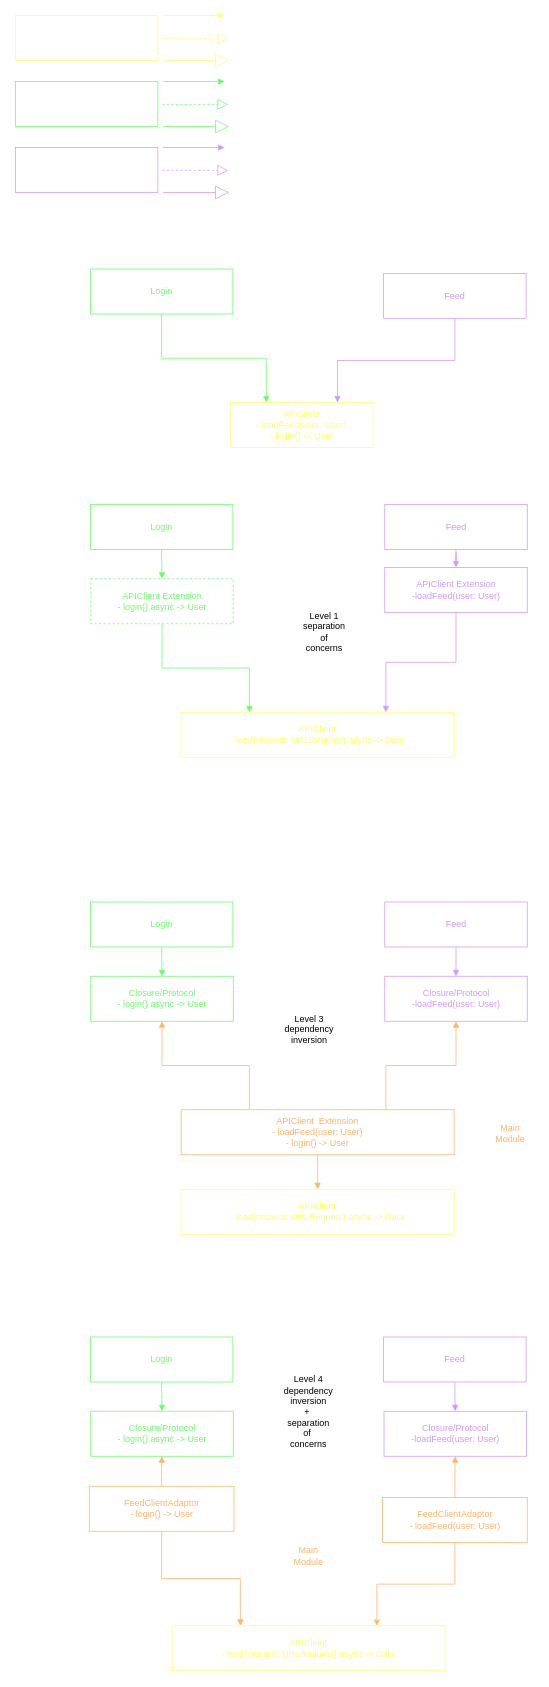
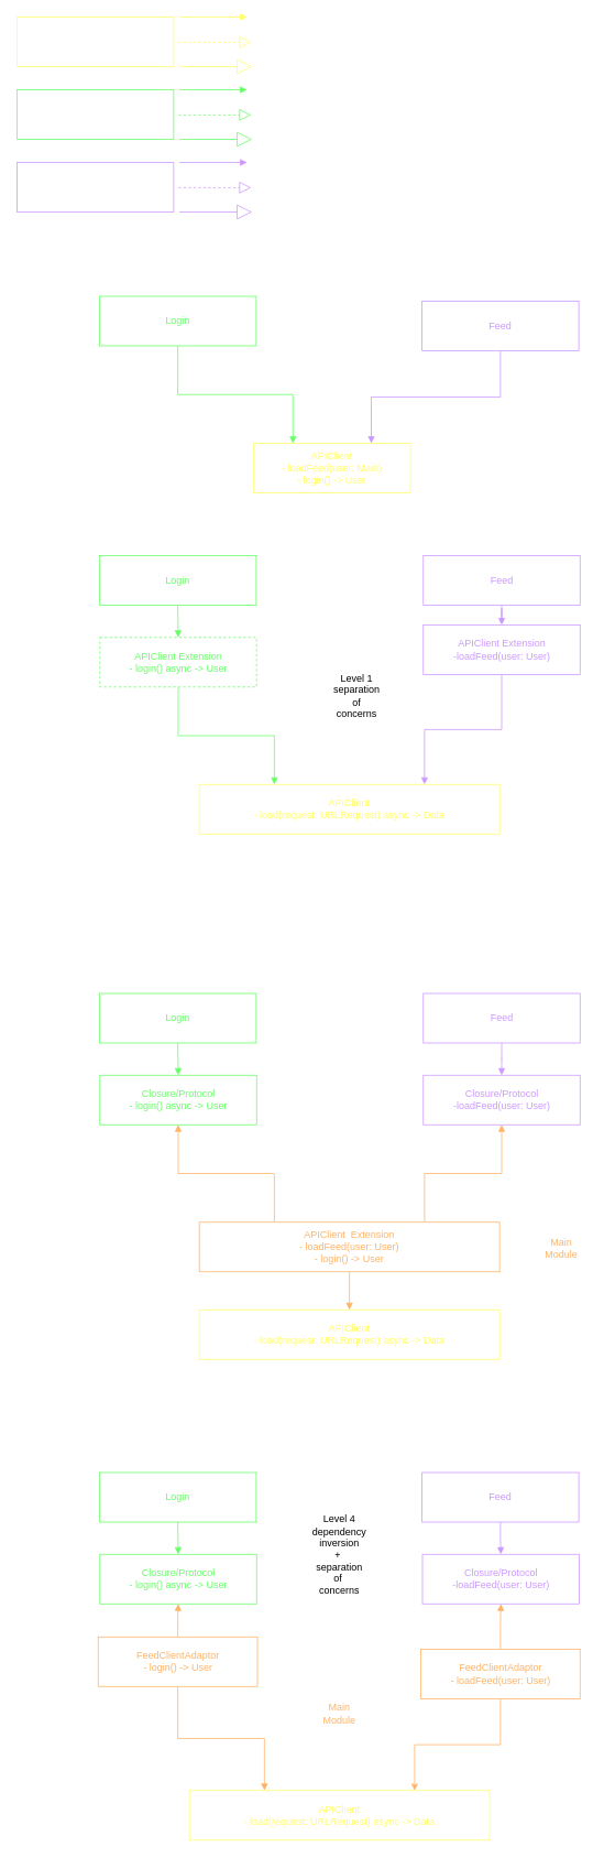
  <mxCell id="0" />
  <mxCell id="1" parent="0" />
  <mxCell id="2" value="" style="rounded=0;whiteSpace=wrap;html=1;strokeColor=#FFFF66;fontColor=#FFFF66;" parent="1" vertex="1"><mxGeometry x="20" y="20" width="190" height="60" as="geometry" /></mxCell>
  <mxCell id="3" value="" style="endArrow=block;dashed=1;endFill=0;endSize=12;html=1;rounded=0;strokeColor=#FFFF66;fontColor=#FF8000;" parent="1" edge="1"><mxGeometry width="160" relative="1" as="geometry"><mxPoint x="216" y="50.5" as="sourcePoint" /><mxPoint x="304" y="50.5" as="targetPoint" /></mxGeometry></mxCell>
  <mxCell id="4" value="" style="endArrow=block;endSize=16;endFill=0;html=1;rounded=0;strokeColor=#FFFF66;fontColor=#FF8000;" parent="1" edge="1"><mxGeometry width="160" relative="1" as="geometry"><mxPoint x="217" y="80" as="sourcePoint" /><mxPoint x="305" y="80" as="targetPoint" /></mxGeometry></mxCell>
  <mxCell id="5" value="" style="endArrow=block;endFill=1;html=1;edgeStyle=orthogonalEdgeStyle;align=left;verticalAlign=top;rounded=0;strokeColor=#FFFF66;fontColor=#FF8000;" parent="1" edge="1"><mxGeometry x="-1" relative="1" as="geometry"><mxPoint x="217" y="20" as="sourcePoint" /><mxPoint x="299" y="20" as="targetPoint" /></mxGeometry></mxCell>
  <mxCell id="6" value="" style="rounded=0;whiteSpace=wrap;html=1;strokeColor=#66FF66;fontColor=#66FF66;" parent="1" vertex="1"><mxGeometry x="20" y="108" width="190" height="60" as="geometry" /></mxCell>
  <mxCell id="7" value="" style="endArrow=block;dashed=1;endFill=0;endSize=12;html=1;rounded=0;strokeColor=#66FF66;fontColor=#FF8000;" parent="1" edge="1"><mxGeometry width="160" relative="1" as="geometry"><mxPoint x="216" y="138.5" as="sourcePoint" /><mxPoint x="304" y="138.5" as="targetPoint" /></mxGeometry></mxCell>
  <mxCell id="8" value="" style="endArrow=block;endSize=16;endFill=0;html=1;rounded=0;strokeColor=#66FF66;fontColor=#FF8000;" parent="1" edge="1"><mxGeometry width="160" relative="1" as="geometry"><mxPoint x="217" y="168" as="sourcePoint" /><mxPoint x="305" y="168" as="targetPoint" /></mxGeometry></mxCell>
  <mxCell id="9" value="" style="endArrow=block;endFill=1;html=1;edgeStyle=orthogonalEdgeStyle;align=left;verticalAlign=top;rounded=0;strokeColor=#66FF66;fontColor=#FF8000;" parent="1" edge="1"><mxGeometry x="-1" relative="1" as="geometry"><mxPoint x="217" y="108" as="sourcePoint" /><mxPoint x="299" y="108" as="targetPoint" /></mxGeometry></mxCell>
  <mxCell id="10" value="" style="rounded=0;whiteSpace=wrap;html=1;strokeColor=#CC99FF;fontColor=#CC99FF;" parent="1" vertex="1"><mxGeometry x="20" y="196" width="190" height="60" as="geometry" /></mxCell>
  <mxCell id="11" value="" style="endArrow=block;dashed=1;endFill=0;endSize=12;html=1;rounded=0;strokeColor=#CC99FF;fontColor=#FF8000;" parent="1" edge="1"><mxGeometry width="160" relative="1" as="geometry"><mxPoint x="216" y="226.5" as="sourcePoint" /><mxPoint x="304" y="226.5" as="targetPoint" /></mxGeometry></mxCell>
  <mxCell id="12" value="" style="endArrow=block;endSize=16;endFill=0;html=1;rounded=0;strokeColor=#CC99FF;fontColor=#FF8000;" parent="1" edge="1"><mxGeometry width="160" relative="1" as="geometry"><mxPoint x="217" y="256" as="sourcePoint" /><mxPoint x="305" y="256" as="targetPoint" /></mxGeometry></mxCell>
  <mxCell id="13" value="" style="endArrow=block;endFill=1;html=1;edgeStyle=orthogonalEdgeStyle;align=left;verticalAlign=top;rounded=0;strokeColor=#CC99FF;fontColor=#FF8000;" parent="1" edge="1"><mxGeometry x="-1" relative="1" as="geometry"><mxPoint x="217" y="196" as="sourcePoint" /><mxPoint x="299" y="196" as="targetPoint" /></mxGeometry></mxCell>
  <mxCell id="14" style="edgeStyle=orthogonalEdgeStyle;rounded=0;orthogonalLoop=1;jettySize=auto;html=1;exitX=0.5;exitY=1;exitDx=0;exitDy=0;entryX=0.75;entryY=0;entryDx=0;entryDy=0;endArrow=block;align=left;verticalAlign=top;strokeColor=#CC99FF;fontColor=#FF8000;endFill=1;" edge="1" parent="1" source="15" target="18"><mxGeometry relative="1" as="geometry" /></mxCell>
  <mxCell id="15" value="Feed" style="rounded=0;whiteSpace=wrap;html=1;strokeColor=#CC99FF;fontColor=#CC99FF;" vertex="1" parent="1"><mxGeometry x="511" y="364" width="190" height="60" as="geometry" /></mxCell>
  <mxCell id="16" style="edgeStyle=orthogonalEdgeStyle;rounded=0;orthogonalLoop=1;jettySize=auto;html=1;entryX=0.25;entryY=0;entryDx=0;entryDy=0;endArrow=block;align=left;verticalAlign=top;strokeColor=#66FF66;fontColor=#FF8000;endFill=1;" edge="1" parent="1" source="17" target="18"><mxGeometry relative="1" as="geometry" /></mxCell>
  <mxCell id="17" value="Login" style="rounded=0;whiteSpace=wrap;html=1;strokeColor=#66FF66;fontColor=#66FF66;" vertex="1" parent="1"><mxGeometry x="120" y="358" width="190" height="60" as="geometry" /></mxCell>
- <mxCell id="18" value="APIClient&lt;br&gt;- loadFeed(user: User)&lt;br&gt;- login() -&amp;gt; User" style="rounded=0;whiteSpace=wrap;html=1;strokeColor=#FFFF66;fontColor=#FFFF66;" vertex="1" parent="1"><mxGeometry x="307" y="536" width="190" height="60" as="geometry" /></mxCell>
+ <mxCell id="18" value="APIClient&lt;br&gt;- loadFeed(user: Main)&lt;br&gt;- login() -&amp;gt; User" style="rounded=0;whiteSpace=wrap;html=1;strokeColor=#FFFF66;fontColor=#FFFF66;" vertex="1" parent="1"><mxGeometry x="307" y="536" width="190" height="60" as="geometry" /></mxCell>
  <mxCell id="19" style="edgeStyle=orthogonalEdgeStyle;rounded=0;orthogonalLoop=1;jettySize=auto;html=1;exitX=0.5;exitY=1;exitDx=0;exitDy=0;entryX=0.75;entryY=0;entryDx=0;entryDy=0;endArrow=block;align=left;verticalAlign=top;strokeColor=#CC99FF;fontColor=#FF8000;endFill=1;" edge="1" parent="1" source="20" target="23"><mxGeometry relative="1" as="geometry" /></mxCell>
  <mxCell id="20" value="APIClient Extension&lt;br&gt;-loadFeed(user: User)" style="rounded=0;whiteSpace=wrap;html=1;strokeColor=#CC99FF;fontColor=#CC99FF;" vertex="1" parent="1"><mxGeometry x="512.5" y="756" width="190" height="60" as="geometry" /></mxCell>
  <mxCell id="21" style="edgeStyle=orthogonalEdgeStyle;rounded=0;orthogonalLoop=1;jettySize=auto;html=1;entryX=0.25;entryY=0;entryDx=0;entryDy=0;endArrow=block;align=left;verticalAlign=top;strokeColor=#66FF66;fontColor=#FF8000;endFill=1;" edge="1" parent="1" source="22" target="23"><mxGeometry relative="1" as="geometry" /></mxCell>
  <mxCell id="22" value="APIClient Extension&lt;br&gt;- login() async -&amp;gt; User" style="rounded=0;whiteSpace=wrap;html=1;strokeColor=#66FF66;fontColor=#66FF66;dashed=1;" vertex="1" parent="1"><mxGeometry x="120.5" y="771" width="190" height="60" as="geometry" /></mxCell>
  <mxCell id="23" value="APIClient&lt;br&gt;- load(request: URLRequest) async -&amp;gt; Data" style="rounded=0;whiteSpace=wrap;html=1;strokeColor=#FFFF66;fontColor=#FFFF66;" vertex="1" parent="1"><mxGeometry x="241" y="949" width="364" height="60" as="geometry" /></mxCell>
  <mxCell id="24" value="Level 1&lt;br&gt;separation&lt;br&gt;of&lt;br&gt;concerns" style="text;html=1;strokeColor=none;fillColor=none;align=center;verticalAlign=middle;whiteSpace=wrap;rounded=0;" vertex="1" parent="1"><mxGeometry x="401.5" y="827" width="60" height="30" as="geometry" /></mxCell>
  <mxCell id="25" style="edgeStyle=orthogonalEdgeStyle;rounded=0;orthogonalLoop=1;jettySize=auto;html=1;exitX=0.5;exitY=1;exitDx=0;exitDy=0;endArrow=block;align=left;verticalAlign=top;strokeColor=#CC99FF;fontColor=#FF8000;endFill=1;" edge="1" parent="1" source="26" target="20"><mxGeometry relative="1" as="geometry" /></mxCell>
  <mxCell id="26" value="Feed" style="rounded=0;whiteSpace=wrap;html=1;strokeColor=#CC99FF;fontColor=#CC99FF;" vertex="1" parent="1"><mxGeometry x="512.5" y="672" width="190" height="60" as="geometry" /></mxCell>
  <mxCell id="27" style="edgeStyle=orthogonalEdgeStyle;rounded=0;orthogonalLoop=1;jettySize=auto;html=1;exitX=0.5;exitY=1;exitDx=0;exitDy=0;entryX=0.5;entryY=0;entryDx=0;entryDy=0;endArrow=block;align=left;verticalAlign=top;strokeColor=#66FF66;fontColor=#FF8000;endFill=1;" edge="1" parent="1" source="28" target="22"><mxGeometry relative="1" as="geometry" /></mxCell>
  <mxCell id="28" value="Login" style="rounded=0;whiteSpace=wrap;html=1;strokeColor=#66FF66;fontColor=#66FF66;" vertex="1" parent="1"><mxGeometry x="120" y="672" width="190" height="60" as="geometry" /></mxCell>
  <mxCell id="29" value="Closure/Protocol&lt;br&gt;-loadFeed(user: User)" style="rounded=0;whiteSpace=wrap;html=1;strokeColor=#CC99FF;fontColor=#CC99FF;" vertex="1" parent="1"><mxGeometry x="512.5" y="1301" width="190" height="60" as="geometry" /></mxCell>
  <mxCell id="30" value="Closure/Protocol&lt;br&gt;- login() async -&amp;gt; User" style="rounded=0;whiteSpace=wrap;html=1;strokeColor=#66FF66;fontColor=#66FF66;" vertex="1" parent="1"><mxGeometry x="120.5" y="1301" width="190" height="60" as="geometry" /></mxCell>
  <mxCell id="31" style="edgeStyle=orthogonalEdgeStyle;rounded=0;orthogonalLoop=1;jettySize=auto;html=1;exitX=0.25;exitY=0;exitDx=0;exitDy=0;entryX=0.5;entryY=1;entryDx=0;entryDy=0;strokeColor=#FFB366;fontColor=#FF8000;endArrow=block;align=left;verticalAlign=top;endFill=1;" edge="1" parent="1" source="34" target="30"><mxGeometry relative="1" as="geometry" /></mxCell>
  <mxCell id="32" style="edgeStyle=orthogonalEdgeStyle;rounded=0;orthogonalLoop=1;jettySize=auto;html=1;exitX=0.75;exitY=0;exitDx=0;exitDy=0;entryX=0.5;entryY=1;entryDx=0;entryDy=0;strokeColor=#FFB366;fontColor=#FF8000;endArrow=block;align=left;verticalAlign=top;endFill=1;" edge="1" parent="1" source="34" target="29"><mxGeometry relative="1" as="geometry" /></mxCell>
  <mxCell id="33" style="edgeStyle=orthogonalEdgeStyle;rounded=0;orthogonalLoop=1;jettySize=auto;html=1;exitX=0.5;exitY=1;exitDx=0;exitDy=0;strokeColor=#FFB366;fontColor=#FF8000;endArrow=block;align=left;verticalAlign=top;endFill=1;" edge="1" parent="1" source="34" target="40"><mxGeometry relative="1" as="geometry" /></mxCell>
  <mxCell id="34" value="APIClient &amp;nbsp;Extension&lt;br&gt;- loadFeed(user: User)&lt;br&gt;- login() -&amp;gt; User" style="rounded=0;whiteSpace=wrap;html=1;strokeColor=#FFB366;fontColor=#FFB366;" vertex="1" parent="1"><mxGeometry x="241" y="1479" width="364" height="60" as="geometry" /></mxCell>
- <mxCell id="35" value="Level 3&lt;br&gt;dependency&lt;br&gt;inversion" style="text;html=1;strokeColor=none;fillColor=none;align=center;verticalAlign=middle;whiteSpace=wrap;rounded=0;" vertex="1" parent="1"><mxGeometry x="381.5" y="1357" width="60" height="30" as="geometry" /></mxCell>
  <mxCell id="36" style="edgeStyle=orthogonalEdgeStyle;rounded=0;orthogonalLoop=1;jettySize=auto;html=1;exitX=0.5;exitY=1;exitDx=0;exitDy=0;endArrow=block;align=left;verticalAlign=top;strokeColor=#CC99FF;fontColor=#FF8000;endFill=1;" edge="1" parent="1" source="37" target="29"><mxGeometry relative="1" as="geometry" /></mxCell>
  <mxCell id="37" value="Feed" style="rounded=0;whiteSpace=wrap;html=1;strokeColor=#CC99FF;fontColor=#CC99FF;" vertex="1" parent="1"><mxGeometry x="512.5" y="1202" width="190" height="60" as="geometry" /></mxCell>
  <mxCell id="38" style="edgeStyle=orthogonalEdgeStyle;rounded=0;orthogonalLoop=1;jettySize=auto;html=1;exitX=0.5;exitY=1;exitDx=0;exitDy=0;entryX=0.5;entryY=0;entryDx=0;entryDy=0;endArrow=block;align=left;verticalAlign=top;strokeColor=#66FF66;fontColor=#FF8000;endFill=1;" edge="1" parent="1" source="39" target="30"><mxGeometry relative="1" as="geometry" /></mxCell>
  <mxCell id="39" value="Login" style="rounded=0;whiteSpace=wrap;html=1;strokeColor=#66FF66;fontColor=#66FF66;" vertex="1" parent="1"><mxGeometry x="120" y="1202" width="190" height="60" as="geometry" /></mxCell>
  <mxCell id="40" value="APIClient&lt;br&gt;- load(request: URLRequest) async -&amp;gt; Data" style="rounded=0;whiteSpace=wrap;html=1;strokeColor=#FFFF66;fontColor=#FFFF66;" vertex="1" parent="1"><mxGeometry x="241" y="1585" width="364" height="60" as="geometry" /></mxCell>
  <mxCell id="41" value="Main Module" style="text;html=1;strokeColor=none;fillColor=none;align=center;verticalAlign=middle;whiteSpace=wrap;rounded=0;fontColor=#FFB366;" vertex="1" parent="1"><mxGeometry x="650" y="1496" width="60" height="30" as="geometry" /></mxCell>
  <mxCell id="42" value="Closure/Protocol&lt;br&gt;-loadFeed(user: User)" style="rounded=0;whiteSpace=wrap;html=1;strokeColor=#CC99FF;fontColor=#CC99FF;" vertex="1" parent="1"><mxGeometry x="511.5" y="1881" width="190" height="60" as="geometry" /></mxCell>
  <mxCell id="43" value="Closure/Protocol&lt;br&gt;- login() async -&amp;gt; User" style="rounded=0;whiteSpace=wrap;html=1;strokeColor=#66FF66;fontColor=#66FF66;" vertex="1" parent="1"><mxGeometry x="120.5" y="1881" width="190" height="60" as="geometry" /></mxCell>
  <mxCell id="44" style="edgeStyle=orthogonalEdgeStyle;rounded=0;orthogonalLoop=1;jettySize=auto;html=1;exitX=0.5;exitY=0;exitDx=0;exitDy=0;entryX=0.5;entryY=1;entryDx=0;entryDy=0;strokeColor=#FFB366;fontColor=#FF8000;endArrow=block;align=left;verticalAlign=top;endFill=1;" edge="1" parent="1" source="47" target="43"><mxGeometry relative="1" as="geometry" /></mxCell>
  <mxCell id="45" style="edgeStyle=orthogonalEdgeStyle;rounded=0;orthogonalLoop=1;jettySize=auto;html=1;exitX=0.5;exitY=0;exitDx=0;exitDy=0;entryX=0.5;entryY=1;entryDx=0;entryDy=0;strokeColor=#FFB366;fontColor=#FF8000;endArrow=block;align=left;verticalAlign=top;endFill=1;" edge="1" parent="1" source="56" target="42"><mxGeometry relative="1" as="geometry" /></mxCell>
  <mxCell id="46" style="edgeStyle=orthogonalEdgeStyle;rounded=0;orthogonalLoop=1;jettySize=auto;html=1;exitX=0.5;exitY=1;exitDx=0;exitDy=0;strokeColor=#FFB366;fontColor=#FF8000;endArrow=block;align=left;verticalAlign=top;endFill=1;entryX=0.25;entryY=0;entryDx=0;entryDy=0;" edge="1" parent="1" source="47" target="53"><mxGeometry relative="1" as="geometry" /></mxCell>
  <mxCell id="47" value="FeedClientAdaptor&lt;br&gt;- login() -&amp;gt; User" style="rounded=0;whiteSpace=wrap;html=1;strokeColor=#FFB366;fontColor=#FFB366;" vertex="1" parent="1"><mxGeometry x="118.5" y="1981" width="193" height="60" as="geometry" /></mxCell>
  <mxCell id="48" value="Level 4&lt;br&gt;dependency&lt;br&gt;inversion&lt;br&gt;+&amp;nbsp;&lt;br&gt;separation&lt;br&gt;of&amp;nbsp;&lt;br&gt;concerns" style="text;html=1;strokeColor=none;fillColor=none;align=center;verticalAlign=middle;whiteSpace=wrap;rounded=0;" vertex="1" parent="1"><mxGeometry x="381" y="1867" width="60" height="30" as="geometry" /></mxCell>
  <mxCell id="49" style="edgeStyle=orthogonalEdgeStyle;rounded=0;orthogonalLoop=1;jettySize=auto;html=1;exitX=0.5;exitY=1;exitDx=0;exitDy=0;endArrow=block;align=left;verticalAlign=top;strokeColor=#CC99FF;fontColor=#FF8000;endFill=1;" edge="1" parent="1" source="50" target="42"><mxGeometry relative="1" as="geometry" /></mxCell>
  <mxCell id="50" value="Feed" style="rounded=0;whiteSpace=wrap;html=1;strokeColor=#CC99FF;fontColor=#CC99FF;" vertex="1" parent="1"><mxGeometry x="511" y="1782" width="190" height="60" as="geometry" /></mxCell>
  <mxCell id="51" style="edgeStyle=orthogonalEdgeStyle;rounded=0;orthogonalLoop=1;jettySize=auto;html=1;exitX=0.5;exitY=1;exitDx=0;exitDy=0;entryX=0.5;entryY=0;entryDx=0;entryDy=0;endArrow=block;align=left;verticalAlign=top;strokeColor=#66FF66;fontColor=#FF8000;endFill=1;" edge="1" parent="1" source="52" target="43"><mxGeometry relative="1" as="geometry" /></mxCell>
  <mxCell id="52" value="Login" style="rounded=0;whiteSpace=wrap;html=1;strokeColor=#66FF66;fontColor=#66FF66;" vertex="1" parent="1"><mxGeometry x="120" y="1782" width="190" height="60" as="geometry" /></mxCell>
  <mxCell id="53" value="APIClient&lt;br&gt;- load(request: URLRequest) async -&amp;gt; Data" style="rounded=0;whiteSpace=wrap;html=1;strokeColor=#FFFF66;fontColor=#FFFF66;" vertex="1" parent="1"><mxGeometry x="229" y="2167" width="364" height="60" as="geometry" /></mxCell>
  <mxCell id="54" value="Main Module" style="text;html=1;strokeColor=none;fillColor=none;align=center;verticalAlign=middle;whiteSpace=wrap;rounded=0;fontColor=#FFB366;" vertex="1" parent="1"><mxGeometry x="381" y="2059" width="60" height="30" as="geometry" /></mxCell>
  <mxCell id="55" style="edgeStyle=orthogonalEdgeStyle;rounded=0;orthogonalLoop=1;jettySize=auto;html=1;exitX=0.5;exitY=1;exitDx=0;exitDy=0;entryX=0.75;entryY=0;entryDx=0;entryDy=0;strokeColor=#FFB366;fontColor=#FFB366;" edge="1" parent="1" source="56" target="53"><mxGeometry relative="1" as="geometry" /></mxCell>
  <mxCell id="56" value="FeedClientAdaptor&lt;br&gt;- loadFeed(user: User)" style="rounded=0;whiteSpace=wrap;html=1;strokeColor=#FFB366;fontColor=#FFB366;" vertex="1" parent="1"><mxGeometry x="509.5" y="1996" width="193" height="60" as="geometry" /></mxCell>
